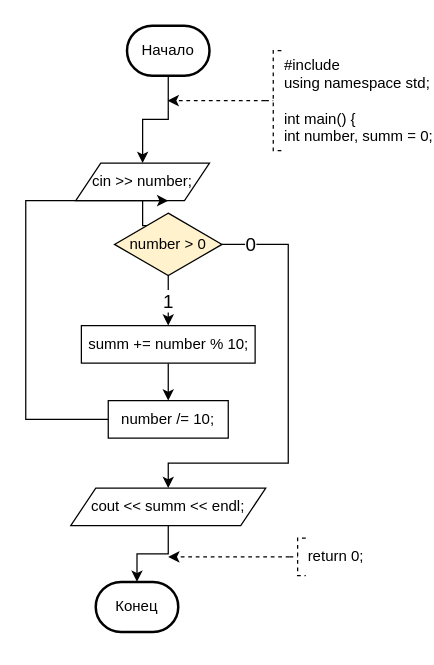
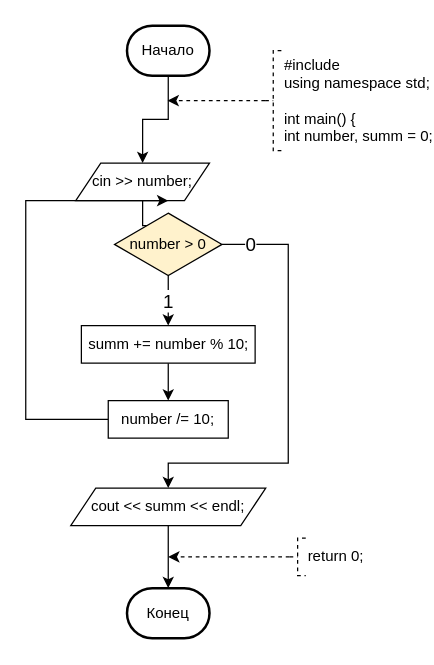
  <mxCell id="0" />
  <mxCell id="1" parent="0" />
  <mxCell id="2" style="edgeStyle=orthogonalEdgeStyle;rounded=0;orthogonalLoop=1;jettySize=auto;html=1;entryX=0.5;entryY=0;entryDx=0;entryDy=0;" edge="1" parent="1" source="3" target="5"><mxGeometry relative="1" as="geometry" /></mxCell>
  <mxCell id="3" value="Начало" style="strokeWidth=2;html=1;shape=mxgraph.flowchart.terminator;whiteSpace=wrap;" vertex="1" parent="1"><mxGeometry x="101" y="20" width="66" height="40" as="geometry" /></mxCell>
  <mxCell id="4" style="edgeStyle=orthogonalEdgeStyle;rounded=0;orthogonalLoop=1;jettySize=auto;html=1;entryX=0.5;entryY=0;entryDx=0;entryDy=0;" edge="1" parent="1" source="5" target="10"><mxGeometry relative="1" as="geometry" /></mxCell>
  <mxCell id="5" value="cin &gt;&gt; number;" style="shape=parallelogram;perimeter=parallelogramPerimeter;whiteSpace=wrap;html=1;fixedSize=1;" vertex="1" parent="1"><mxGeometry x="60" y="130" width="107" height="30" as="geometry" /></mxCell>
  <mxCell id="6" style="edgeStyle=orthogonalEdgeStyle;rounded=0;orthogonalLoop=1;jettySize=auto;html=1;dashed=1;" edge="1" parent="1" source="7"><mxGeometry relative="1" as="geometry"><mxPoint x="133.5" y="80" as="targetPoint" /><Array as="points"><mxPoint x="185.5" y="80" /><mxPoint x="185.5" y="80" /></Array></mxGeometry></mxCell>
  <mxCell id="7" value="#include &lt;br&gt;using namespace std;&lt;br&gt;&lt;br&gt;int main() {&lt;br&gt;&#09;int number, summ = 0;" style="strokeWidth=1;html=1;shape=mxgraph.flowchart.annotation_2;align=left;labelPosition=right;pointerEvents=1;dashed=1;" vertex="1" parent="1"><mxGeometry x="211.5" y="40" width="13" height="80" as="geometry" /></mxCell>
  <mxCell id="8" value="1" style="edgeStyle=orthogonalEdgeStyle;rounded=0;orthogonalLoop=1;jettySize=auto;html=1;fontSize=15;" edge="1" parent="1" source="10" target="12"><mxGeometry relative="1" as="geometry"><mxPoint as="offset" /></mxGeometry></mxCell>
  <mxCell id="9" value="0" style="edgeStyle=orthogonalEdgeStyle;rounded=0;orthogonalLoop=1;jettySize=auto;html=1;entryX=0.5;entryY=0;entryDx=0;entryDy=0;fontSize=15;" edge="1" parent="1" source="10" target="19"><mxGeometry x="-0.866" relative="1" as="geometry"><Array as="points"><mxPoint x="230" y="195" /><mxPoint x="230" y="370" /><mxPoint x="134" y="370" /></Array><mxPoint as="offset" /></mxGeometry></mxCell>
  <mxCell id="10" value="number &gt; 0" style="rhombus;whiteSpace=wrap;html=1;fillColor=#fff2cc;" vertex="1" parent="1"><mxGeometry x="91" y="170" width="86" height="50" as="geometry" /></mxCell>
  <mxCell id="11" value="" style="edgeStyle=orthogonalEdgeStyle;rounded=0;orthogonalLoop=1;jettySize=auto;html=1;" edge="1" parent="1" source="12" target="14"><mxGeometry relative="1" as="geometry" /></mxCell>
  <mxCell id="12" value="summ += number % 10;" style="whiteSpace=wrap;html=1;" vertex="1" parent="1"><mxGeometry x="64.5" y="260" width="139" height="30" as="geometry" /></mxCell>
  <mxCell id="13" style="edgeStyle=orthogonalEdgeStyle;rounded=0;orthogonalLoop=1;jettySize=auto;html=1;fontSize=15;exitX=0;exitY=0.5;exitDx=0;exitDy=0;" edge="1" parent="1" source="14"><mxGeometry relative="1" as="geometry"><mxPoint x="134" y="160" as="targetPoint" /><Array as="points"><mxPoint x="20" y="335" /><mxPoint x="20" y="160" /></Array></mxGeometry></mxCell>
  <mxCell id="14" value="number /= 10;" style="whiteSpace=wrap;html=1;" vertex="1" parent="1"><mxGeometry x="86" y="320" width="96" height="30" as="geometry" /></mxCell>
- <mxCell id="15" value="Конец" style="strokeWidth=2;html=1;shape=mxgraph.flowchart.terminator;whiteSpace=wrap;" vertex="1" parent="1"><mxGeometry x="76" y="465" width="66" height="40" as="geometry" /></mxCell>
+ <mxCell id="15" value="Конец" style="strokeWidth=2;html=1;shape=mxgraph.flowchart.terminator;whiteSpace=wrap;" vertex="1" parent="1"><mxGeometry x="101" y="470" width="66" height="40" as="geometry" /></mxCell>
  <mxCell id="16" style="edgeStyle=orthogonalEdgeStyle;rounded=0;orthogonalLoop=1;jettySize=auto;html=1;exitX=0;exitY=0.5;exitDx=0;exitDy=0;exitPerimeter=0;dashed=1;" edge="1" parent="1" source="17"><mxGeometry relative="1" as="geometry"><mxPoint x="134" y="445" as="targetPoint" /><mxPoint x="224" y="520" as="sourcePoint" /></mxGeometry></mxCell>
  <mxCell id="17" value="return 0;" style="strokeWidth=1;html=1;shape=mxgraph.flowchart.annotation_2;align=left;labelPosition=right;pointerEvents=1;dashed=1;" vertex="1" parent="1"><mxGeometry x="231" y="430" width="13" height="30" as="geometry" /></mxCell>
  <mxCell id="18" style="edgeStyle=orthogonalEdgeStyle;rounded=0;orthogonalLoop=1;jettySize=auto;html=1;entryX=0.5;entryY=0;entryDx=0;entryDy=0;entryPerimeter=0;fontSize=12;" edge="1" parent="1" source="19" target="15"><mxGeometry relative="1" as="geometry" /></mxCell>
  <mxCell id="19" value="cout &amp;lt;&amp;lt; summ &amp;lt;&amp;lt; endl;" style="shape=parallelogram;perimeter=parallelogramPerimeter;whiteSpace=wrap;html=1;fixedSize=1;fontSize=12;" vertex="1" parent="1"><mxGeometry x="56" y="390" width="156" height="30" as="geometry" /></mxCell>
